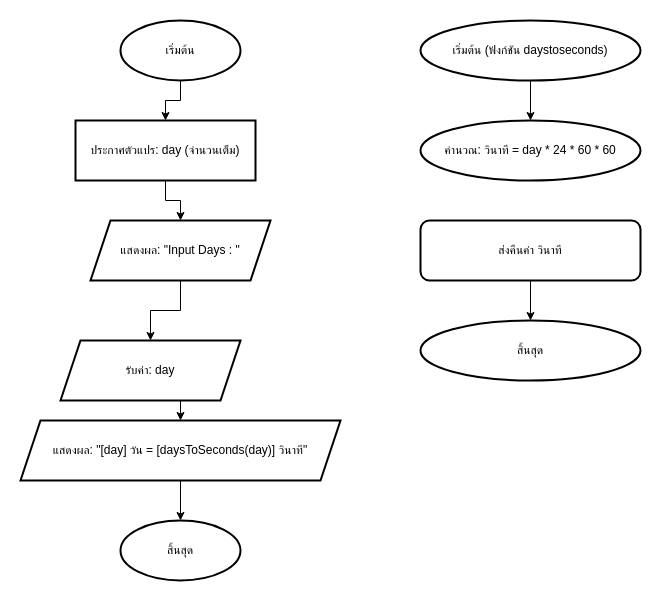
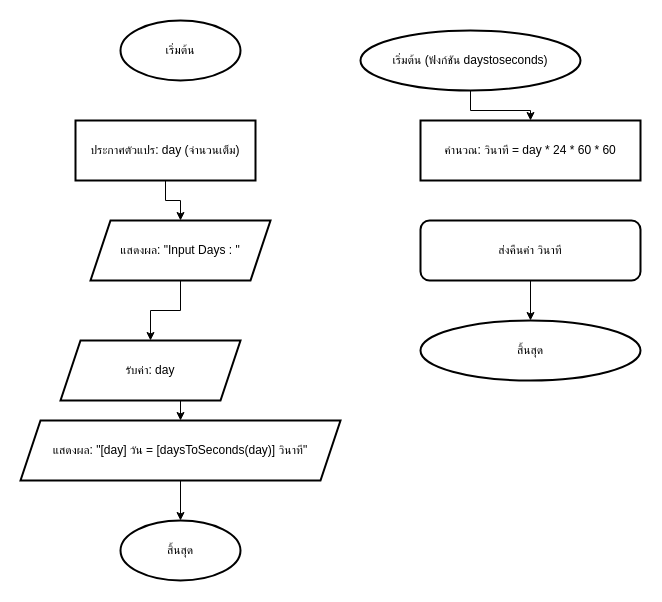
  <mxCell id="0" />
  <mxCell id="1" parent="0" />
  <mxCell id="2" value="เริ่มต้น" style="strokeWidth=2;html=1;shape=mxgraph.flowchart.start_1;whiteSpace=wrap;" vertex="1" parent="1"><mxGeometry x="120" y="20" width="120" height="60" as="geometry" /></mxCell>
- <mxCell id="3" style="edgeStyle=orthogonalEdgeStyle;rounded=0;orthogonalLoop=1;jettySize=auto;html=1;exitX=0.5;exitY=1;exitDx=0;exitDy=0;entryX=0.5;entryY=0;entryDx=0;entryDy=0;" edge="1" parent="1" source="2" target="4"><mxGeometry relative="1" as="geometry" /></mxCell>
  <mxCell id="4" value="ประกาศตัวแปร: day (จำนวนเต็ม)" style="whiteSpace=wrap;html=1;strokeWidth=2;" vertex="1" parent="1"><mxGeometry x="75" y="120" width="180" height="60" as="geometry" /></mxCell>
  <mxCell id="5" style="edgeStyle=orthogonalEdgeStyle;rounded=0;orthogonalLoop=1;jettySize=auto;html=1;exitX=0.5;exitY=1;exitDx=0;exitDy=0;entryX=0.5;entryY=0;entryDx=0;entryDy=0;" edge="1" parent="1" source="4" target="6"><mxGeometry relative="1" as="geometry" /></mxCell>
  <mxCell id="6" value="แสดงผล: &quot;Input Days : &quot;" style="shape=parallelogram;perimeter=parallelogramPerimeter;whiteSpace=wrap;html=1;fixedSize=1;strokeWidth=2;" vertex="1" parent="1"><mxGeometry x="90" y="220" width="180" height="60" as="geometry" /></mxCell>
  <mxCell id="7" style="edgeStyle=orthogonalEdgeStyle;rounded=0;orthogonalLoop=1;jettySize=auto;html=1;exitX=0.5;exitY=1;exitDx=0;exitDy=0;entryX=0.5;entryY=0;entryDx=0;entryDy=0;" edge="1" parent="1" source="6" target="8"><mxGeometry relative="1" as="geometry" /></mxCell>
  <mxCell id="8" value="รับค่า: day" style="shape=parallelogram;perimeter=parallelogramPerimeter;whiteSpace=wrap;html=1;fixedSize=1;strokeWidth=2;" vertex="1" parent="1"><mxGeometry x="60" y="340" width="180" height="60" as="geometry" /></mxCell>
  <mxCell id="9" style="edgeStyle=orthogonalEdgeStyle;rounded=0;orthogonalLoop=1;jettySize=auto;html=1;exitX=0.5;exitY=1;exitDx=0;exitDy=0;entryX=0.5;entryY=0;entryDx=0;entryDy=0;" edge="1" parent="1" source="8" target="10"><mxGeometry relative="1" as="geometry" /></mxCell>
  <mxCell id="10" value="แสดงผล: &quot;[day] วัน = [daysToSeconds(day)] วินาที&quot;" style="shape=parallelogram;perimeter=parallelogramPerimeter;whiteSpace=wrap;html=1;fixedSize=1;strokeWidth=2;" vertex="1" parent="1"><mxGeometry x="20" y="420" width="320" height="60" as="geometry" /></mxCell>
  <mxCell id="11" style="edgeStyle=orthogonalEdgeStyle;rounded=0;orthogonalLoop=1;jettySize=auto;html=1;exitX=0.5;exitY=1;exitDx=0;exitDy=0;entryX=0.5;entryY=0;entryDx=0;entryDy=0;" edge="1" parent="1" source="10" target="12"><mxGeometry relative="1" as="geometry" /></mxCell>
  <mxCell id="12" value="สิ้นสุด" style="strokeWidth=2;html=1;shape=mxgraph.flowchart.start_1;whiteSpace=wrap;" vertex="1" parent="1"><mxGeometry x="120" y="520" width="120" height="60" as="geometry" /></mxCell>
- <mxCell id="13" value="เริ่มต้น (ฟังก์ชัน daystoseconds)" style="strokeWidth=2;html=1;shape=mxgraph.flowchart.start_1;whiteSpace=wrap;" vertex="1" parent="1"><mxGeometry x="420" y="20" width="220" height="60" as="geometry" /></mxCell>
+ <mxCell id="13" value="เริ่มต้น (ฟังก์ชัน daystoseconds)" style="strokeWidth=2;html=1;shape=mxgraph.flowchart.start_1;whiteSpace=wrap;" vertex="1" parent="1"><mxGeometry x="360" y="30" width="220" height="60" as="geometry" /></mxCell>
  <mxCell id="14" style="edgeStyle=orthogonalEdgeStyle;rounded=0;orthogonalLoop=1;jettySize=auto;html=1;exitX=0.5;exitY=1;exitDx=0;exitDy=0;entryX=0.5;entryY=0;entryDx=0;entryDy=0;" edge="1" parent="1" source="13" target="15"><mxGeometry relative="1" as="geometry" /></mxCell>
- <mxCell id="15" value="คำนวณ: วินาที = day * 24 * 60 * 60" style="ellipse;whiteSpace=wrap;html=1;strokeWidth=2;" vertex="1" parent="1"><mxGeometry x="420" y="120" width="220" height="60" as="geometry" /></mxCell>
+ <mxCell id="15" value="คำนวณ: วินาที = day * 24 * 60 * 60" style="whiteSpace=wrap;html=1;strokeWidth=2;" vertex="1" parent="1"><mxGeometry x="420" y="120" width="220" height="60" as="geometry" /></mxCell>
  <mxCell id="16" value="ส่งคืนค่า วินาที" style="whiteSpace=wrap;html=1;strokeWidth=2;rounded=1;" vertex="1" parent="1"><mxGeometry x="420" y="220" width="220" height="60" as="geometry" /></mxCell>
  <mxCell id="17" style="edgeStyle=orthogonalEdgeStyle;rounded=0;orthogonalLoop=1;jettySize=auto;html=1;exitX=0.5;exitY=1;exitDx=0;exitDy=0;entryX=0.5;entryY=0;entryDx=0;entryDy=0;" edge="1" parent="1" source="16" target="18"><mxGeometry relative="1" as="geometry" /></mxCell>
  <mxCell id="18" value="สิ้นสุด" style="strokeWidth=2;html=1;shape=mxgraph.flowchart.start_1;whiteSpace=wrap;" vertex="1" parent="1"><mxGeometry x="420" y="320" width="220" height="60" as="geometry" /></mxCell>
